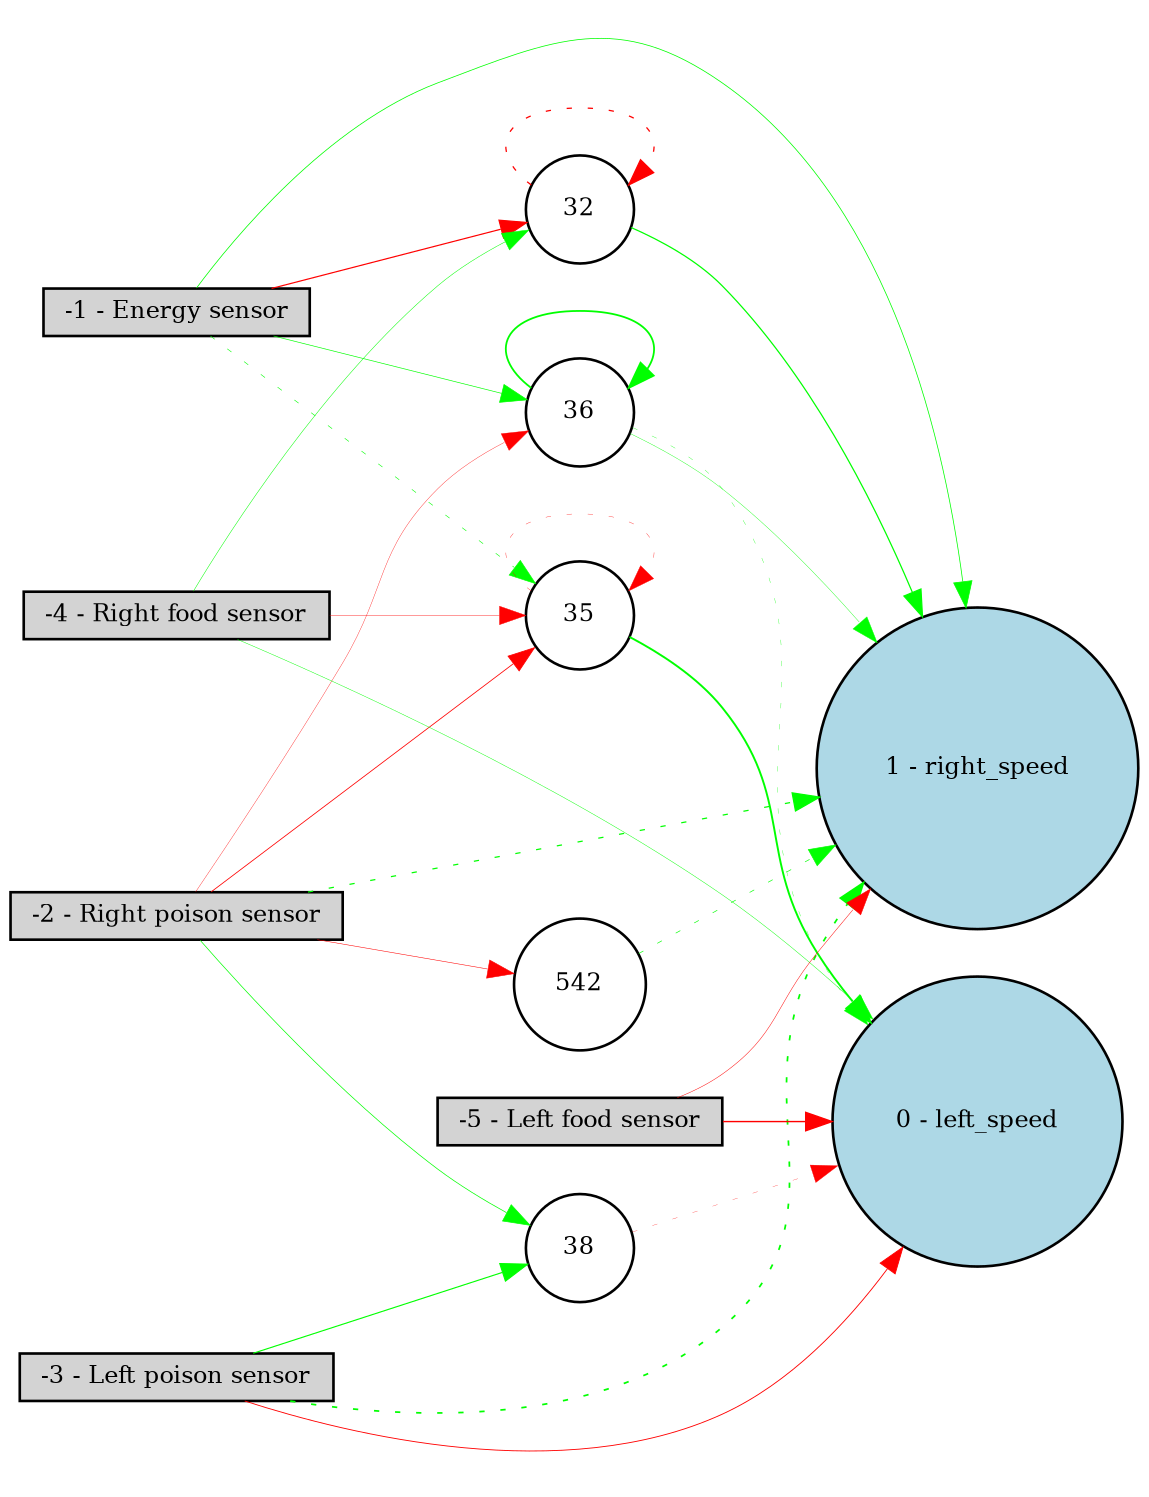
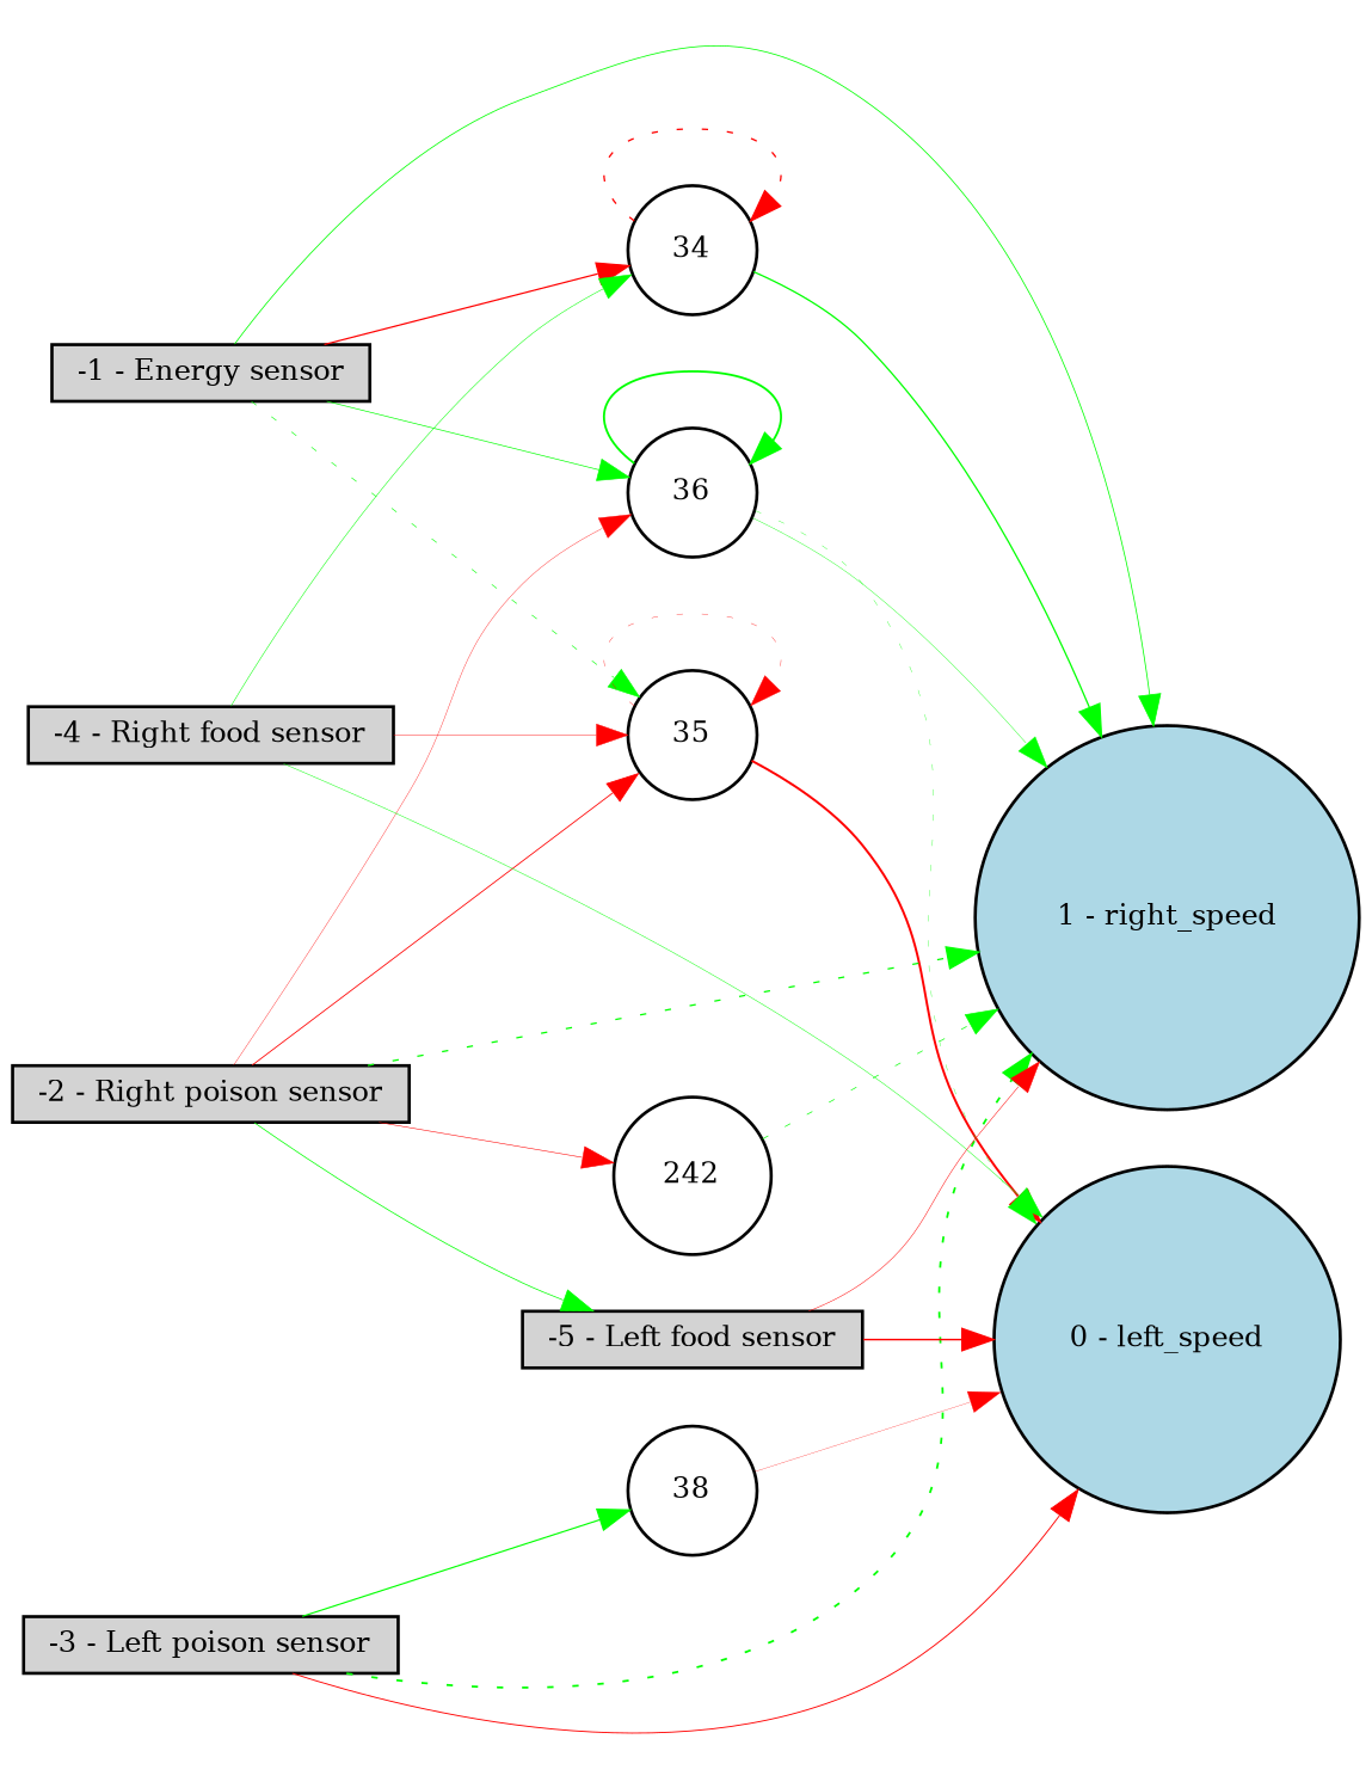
  digraph {
    rankdir=LR
    node [fillcolor=lightgray fontsize=9 shape=circle style=filled]
    edge [color=green style=solid]
    "-1 - Energy sensor" [height=0.2 shape=box width=0.2]
    "1 - right_speed" [fillcolor=lightblue height=0.2 width=0.2]
-   32 [fillcolor=white height=0.2 width=0.2]
+   32 [fillcolor=white height=0.2 width=0.2 label=34]
    35 [fillcolor=white height=0.2 width=0.2]
    36 [fillcolor=white height=0.2 width=0.2]
    "0 - left_speed" [fillcolor=lightblue height=0.2 width=0.2]
    "-2 - Right poison sensor" [height=0.2 shape=box width=0.2]
    n8 [fillcolor=white height=0.2 label=38 width=0.2]
-   542 [fillcolor=white height=0.2 width=0.2]
+   542 [fillcolor=white height=0.2 width=0.2 label=242]
    "-3 - Left poison sensor" [height=0.2 shape=box width=0.2]
    "-4 - Right food sensor" [height=0.2 shape=box width=0.2]
    "-5 - Left food sensor" [height=0.2 shape=box width=0.2]
    "-1 - Energy sensor" -> "1 - right_speed" [penwidth=0.2890513770666968]
    "-1 - Energy sensor" -> 32 [color=red penwidth=0.45399119859502046]
    "-1 - Energy sensor" -> 35 [penwidth=0.21807108308899772 style=dotted]
    "-1 - Energy sensor" -> 36 [penwidth=0.24628776083430653]
    32 -> "1 - right_speed" [penwidth=0.46979647133958535]
    32 -> 32 [color=red penwidth=0.48539471974618786 style=dotted]
    35 -> 35 [color=red penwidth=0.12826995186315218 style=dotted]
-   35 -> "0 - left_speed" [penwidth=0.7317954309311313]
+   35 -> "0 - left_speed" [color=red penwidth=0.7317954309311313]
    36 -> "1 - right_speed" [penwidth=0.14371901232519085]
    36 -> 36 [penwidth=0.6826496728022284]
    36 -> "0 - left_speed" [penwidth=0.1204778951704153 style=dotted]
    "-2 - Right poison sensor" -> "1 - right_speed" [penwidth=0.46897647924698815 style=dotted]
    "-2 - Right poison sensor" -> 35 [color=red penwidth=0.3056449459887538]
    "-2 - Right poison sensor" -> 36 [color=red penwidth=0.13263010125149802]
-   "-2 - Right poison sensor" -> n8 [penwidth=0.2672769127956323]
+   "-2 - Right poison sensor" -> "-5 - Left food sensor" [penwidth=0.2672769127956323]
    "-2 - Right poison sensor" -> 542 [color=red penwidth=0.19821615278160742]
-   n8 -> "0 - left_speed" [color=red penwidth=0.10110758301244392 style=dotted]
+   n8 -> "0 - left_speed" [color=red penwidth=0.10110758301244392]
    542 -> "1 - right_speed" [penwidth=0.24514948067615103 style=dotted]
    "-3 - Left poison sensor" -> "1 - right_speed" [penwidth=0.6589735150804021 style=dotted]
    "-3 - Left poison sensor" -> "0 - left_speed" [color=red penwidth=0.3377860683019178]
    "-3 - Left poison sensor" -> n8 [penwidth=0.4262733692159376]
    "-4 - Right food sensor" -> 32 [penwidth=0.19030101148256975]
    "-4 - Right food sensor" -> 35 [color=red penwidth=0.1499138785838654]
    "-4 - Right food sensor" -> "0 - left_speed" [penwidth=0.16898201813325675]
    "-5 - Left food sensor" -> "1 - right_speed" [color=red penwidth=0.1799897925062498]
    "-5 - Left food sensor" -> "0 - left_speed" [color=red penwidth=0.5175388752989594]
  }
